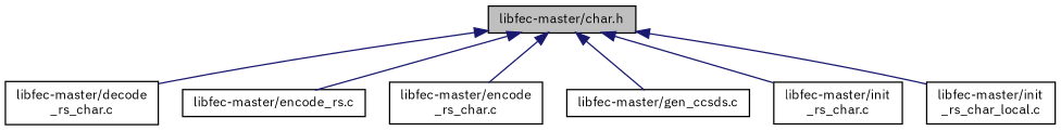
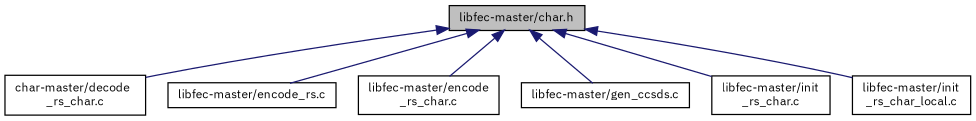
  digraph {
    fontname="IBM Plex Sans"
    node [color=black fillcolor=white fontname="IBM Plex Sans" fontsize=10 shape=record style=filled]
    edge [color=midnightblue dir=back fontname="IBM Plex Sans" fontsize=10 labelfontname=Helvetica labelfontsize=10 style=solid]
    n1 [fillcolor=grey75 fontcolor=black height=0.2 label="libfec-master/char.h" width=0.4]
-   n2 [height=0.2 label="libfec-master/decode\l_rs_char.c" width=0.4]
+   n2 [height=0.2 label="char-master/decode\l_rs_char.c" width=0.4]
    n3 [height=0.2 label="libfec-master/encode_rs.c" width=0.4]
    n4 [height=0.2 label="libfec-master/encode\l_rs_char.c" width=0.4]
    n5 [height=0.2 label="libfec-master/gen_ccsds.c" width=0.4]
    n6 [height=0.2 label="libfec-master/init\l_rs_char.c" width=0.4]
    n7 [height=0.2 label="libfec-master/init\l_rs_char_local.c" width=0.4]
    n1 -> n2
    n1 -> n3
    n1 -> n4
    n1 -> n5
    n1 -> n6
    n1 -> n7
  }
